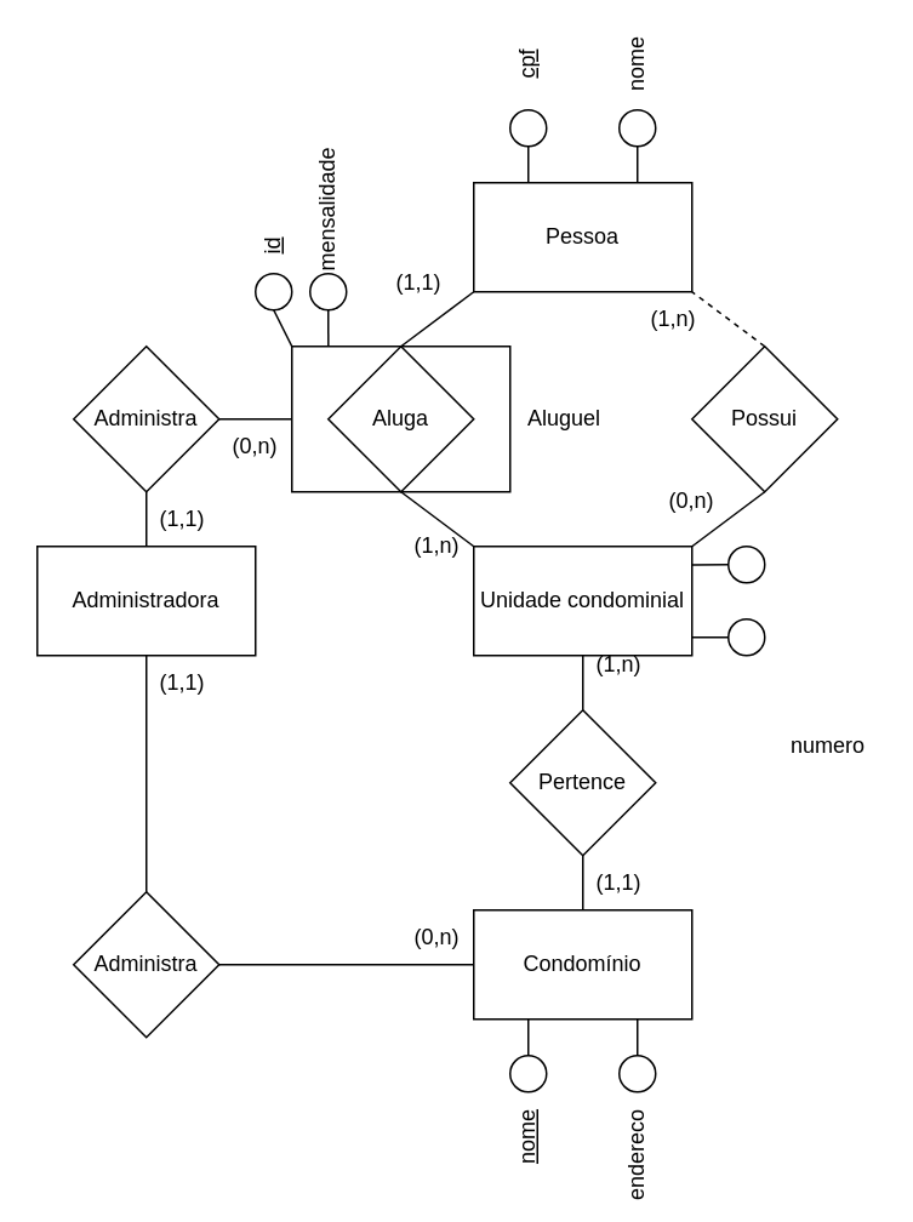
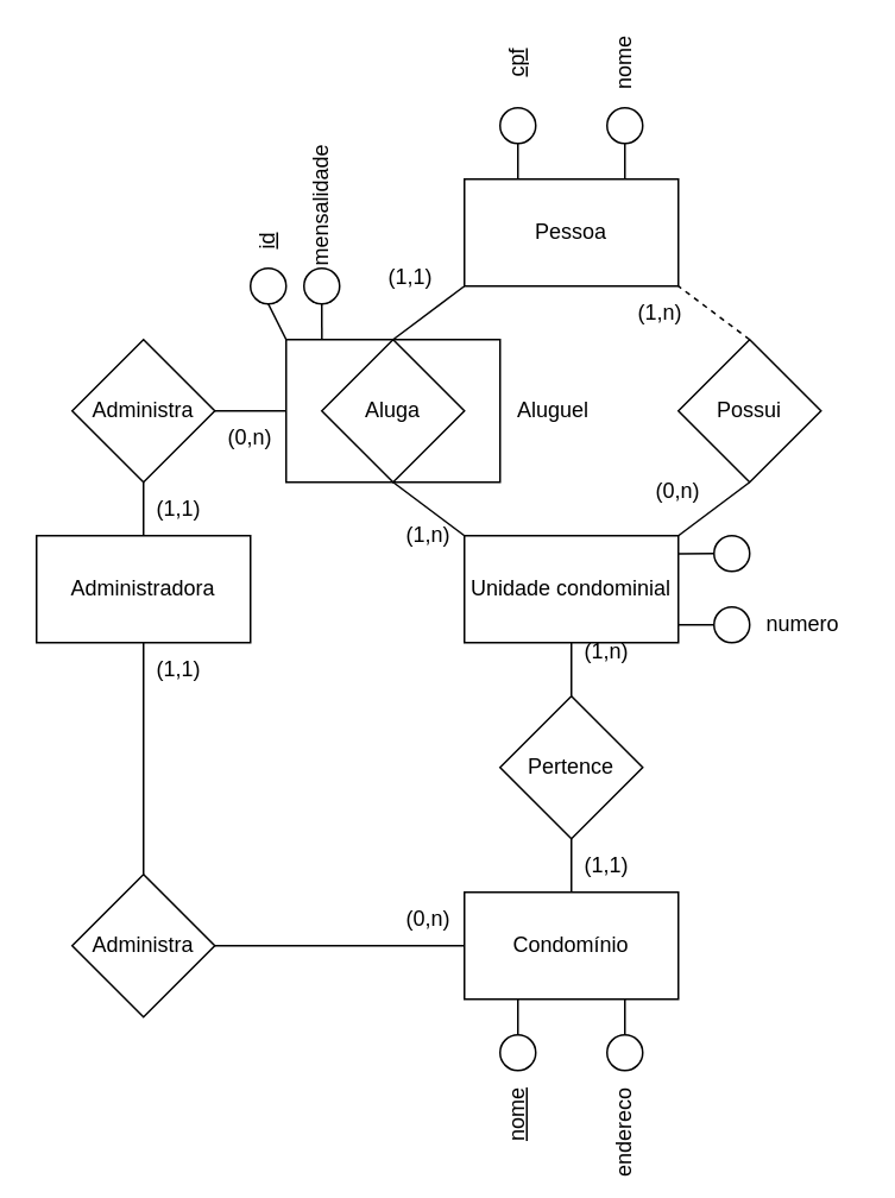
  <mxCell id="0" />
  <mxCell id="1" parent="0" />
  <mxCell id="2" value="" style="rounded=0;whiteSpace=wrap;html=1;" parent="1" vertex="1"><mxGeometry x="160" y="190" width="120" height="80" as="geometry" /></mxCell>
  <mxCell id="3" value="Pessoa" style="rounded=0;whiteSpace=wrap;html=1;" parent="1" vertex="1"><mxGeometry x="260" y="100" width="120" height="60" as="geometry" /></mxCell>
  <mxCell id="4" value="Aluga" style="rhombus;whiteSpace=wrap;html=1;" parent="1" vertex="1"><mxGeometry x="180" y="190" width="80" height="80" as="geometry" /></mxCell>
  <mxCell id="5" value="" style="endArrow=none;html=1;rounded=0;exitX=0.5;exitY=0;exitDx=0;exitDy=0;" parent="1" source="4" edge="1"><mxGeometry width="50" height="50" relative="1" as="geometry"><mxPoint x="210" y="210" as="sourcePoint" /><mxPoint x="260" y="160" as="targetPoint" /></mxGeometry></mxCell>
  <mxCell id="6" value="Possui" style="rhombus;whiteSpace=wrap;html=1;" parent="1" vertex="1"><mxGeometry x="380" y="190" width="80" height="80" as="geometry" /></mxCell>
  <mxCell id="7" value="" style="endArrow=none;html=1;rounded=0;entryX=1;entryY=1;entryDx=0;entryDy=0;exitX=0.5;exitY=0;exitDx=0;exitDy=0;dashed=1;" parent="1" source="6" target="3" edge="1"><mxGeometry width="50" height="50" relative="1" as="geometry"><mxPoint x="340" y="220" as="sourcePoint" /><mxPoint x="390" y="170" as="targetPoint" /></mxGeometry></mxCell>
  <mxCell id="8" value="Unidade condominial" style="rounded=0;whiteSpace=wrap;html=1;" parent="1" vertex="1"><mxGeometry x="260" y="300" width="120" height="60" as="geometry" /></mxCell>
  <mxCell id="9" value="" style="endArrow=none;html=1;rounded=0;exitX=0;exitY=0;exitDx=0;exitDy=0;" parent="1" source="8" edge="1"><mxGeometry width="50" height="50" relative="1" as="geometry"><mxPoint x="170" y="320" as="sourcePoint" /><mxPoint x="220" y="270" as="targetPoint" /></mxGeometry></mxCell>
  <mxCell id="10" value="" style="endArrow=none;html=1;rounded=0;entryX=0.5;entryY=1;entryDx=0;entryDy=0;" parent="1" target="6" edge="1"><mxGeometry width="50" height="50" relative="1" as="geometry"><mxPoint x="380" y="300" as="sourcePoint" /><mxPoint x="430" y="250" as="targetPoint" /></mxGeometry></mxCell>
  <mxCell id="11" value="(1,n)" style="text;html=1;strokeColor=none;fillColor=none;align=center;verticalAlign=middle;whiteSpace=wrap;rounded=0;" parent="1" vertex="1"><mxGeometry x="340" y="160" width="60" height="30" as="geometry" /></mxCell>
  <mxCell id="12" value="(1,1)" style="text;html=1;strokeColor=none;fillColor=none;align=center;verticalAlign=middle;whiteSpace=wrap;rounded=0;" parent="1" vertex="1"><mxGeometry x="200" y="140" width="60" height="30" as="geometry" /></mxCell>
  <mxCell id="13" value="Pertence" style="rhombus;whiteSpace=wrap;html=1;" parent="1" vertex="1"><mxGeometry x="280" y="390" width="80" height="80" as="geometry" /></mxCell>
  <mxCell id="14" value="" style="endArrow=none;html=1;rounded=0;exitX=0.5;exitY=0;exitDx=0;exitDy=0;" parent="1" source="13" edge="1"><mxGeometry width="50" height="50" relative="1" as="geometry"><mxPoint x="270" y="410" as="sourcePoint" /><mxPoint x="320" y="360" as="targetPoint" /></mxGeometry></mxCell>
  <mxCell id="15" value="Condomínio" style="rounded=0;whiteSpace=wrap;html=1;" parent="1" vertex="1"><mxGeometry x="260" y="500" width="120" height="60" as="geometry" /></mxCell>
  <mxCell id="16" value="" style="endArrow=none;html=1;rounded=0;exitX=0.5;exitY=0;exitDx=0;exitDy=0;" parent="1" source="15" edge="1"><mxGeometry width="50" height="50" relative="1" as="geometry"><mxPoint x="270" y="520" as="sourcePoint" /><mxPoint x="320" y="470" as="targetPoint" /></mxGeometry></mxCell>
  <mxCell id="17" value="(1,n)" style="text;html=1;strokeColor=none;fillColor=none;align=center;verticalAlign=middle;whiteSpace=wrap;rounded=0;" parent="1" vertex="1"><mxGeometry x="310" y="350" width="60" height="30" as="geometry" /></mxCell>
  <mxCell id="18" value="Administradora" style="rounded=0;whiteSpace=wrap;html=1;" parent="1" vertex="1"><mxGeometry x="20" y="300" width="120" height="60" as="geometry" /></mxCell>
  <mxCell id="19" value="Administra" style="rhombus;whiteSpace=wrap;html=1;" parent="1" vertex="1"><mxGeometry x="40" y="190" width="80" height="80" as="geometry" /></mxCell>
  <mxCell id="20" value="Administra" style="rhombus;whiteSpace=wrap;html=1;" parent="1" vertex="1"><mxGeometry x="40" y="490" width="80" height="80" as="geometry" /></mxCell>
  <mxCell id="21" value="" style="endArrow=none;html=1;rounded=0;entryX=0.5;entryY=1;entryDx=0;entryDy=0;exitX=0.5;exitY=0;exitDx=0;exitDy=0;" parent="1" source="20" target="18" edge="1"><mxGeometry width="50" height="50" relative="1" as="geometry"><mxPoint x="90" y="490" as="sourcePoint" /><mxPoint x="140" y="440" as="targetPoint" /></mxGeometry></mxCell>
  <mxCell id="22" value="" style="endArrow=none;html=1;rounded=0;entryX=0;entryY=0.5;entryDx=0;entryDy=0;" parent="1" target="15" edge="1"><mxGeometry width="50" height="50" relative="1" as="geometry"><mxPoint x="120" y="530" as="sourcePoint" /><mxPoint x="170" y="480" as="targetPoint" /></mxGeometry></mxCell>
  <mxCell id="23" value="" style="endArrow=none;html=1;rounded=0;exitX=0.5;exitY=0;exitDx=0;exitDy=0;" parent="1" source="18" edge="1"><mxGeometry width="50" height="50" relative="1" as="geometry"><mxPoint x="30" y="320" as="sourcePoint" /><mxPoint x="80" y="270" as="targetPoint" /></mxGeometry></mxCell>
  <mxCell id="24" value="" style="endArrow=none;html=1;rounded=0;entryX=0;entryY=0.5;entryDx=0;entryDy=0;" parent="1" target="2" edge="1"><mxGeometry width="50" height="50" relative="1" as="geometry"><mxPoint x="120" y="230" as="sourcePoint" /><mxPoint x="170" y="180" as="targetPoint" /></mxGeometry></mxCell>
  <mxCell id="25" value="(0,n)" style="text;html=1;strokeColor=none;fillColor=none;align=center;verticalAlign=middle;whiteSpace=wrap;rounded=0;" parent="1" vertex="1"><mxGeometry x="110" y="230" width="60" height="30" as="geometry" /></mxCell>
  <mxCell id="26" value="(0,n)" style="text;html=1;strokeColor=none;fillColor=none;align=center;verticalAlign=middle;whiteSpace=wrap;rounded=0;" parent="1" vertex="1"><mxGeometry x="210" y="500" width="60" height="30" as="geometry" /></mxCell>
  <mxCell id="27" value="" style="ellipse;whiteSpace=wrap;html=1;aspect=fixed;" parent="1" vertex="1"><mxGeometry x="280" y="580" width="20" height="20" as="geometry" /></mxCell>
  <mxCell id="28" value="" style="ellipse;whiteSpace=wrap;html=1;aspect=fixed;" parent="1" vertex="1"><mxGeometry x="340" y="580" width="20" height="20" as="geometry" /></mxCell>
  <mxCell id="29" value="" style="endArrow=none;html=1;rounded=0;exitX=0.5;exitY=0;exitDx=0;exitDy=0;" parent="1" source="27" edge="1"><mxGeometry width="50" height="50" relative="1" as="geometry"><mxPoint x="240" y="610" as="sourcePoint" /><mxPoint x="290" y="560" as="targetPoint" /></mxGeometry></mxCell>
  <mxCell id="30" value="" style="endArrow=none;html=1;rounded=0;exitX=0.5;exitY=0;exitDx=0;exitDy=0;" parent="1" source="28" edge="1"><mxGeometry width="50" height="50" relative="1" as="geometry"><mxPoint x="300" y="610" as="sourcePoint" /><mxPoint x="350" y="560" as="targetPoint" /></mxGeometry></mxCell>
  <mxCell id="31" value="endereco" style="text;html=1;strokeColor=none;fillColor=none;align=center;verticalAlign=middle;whiteSpace=wrap;rounded=0;rotation=-90;" parent="1" vertex="1"><mxGeometry x="320" y="620" width="60" height="30" as="geometry" /></mxCell>
  <mxCell id="32" value="&lt;u&gt;nome&lt;/u&gt;" style="text;html=1;strokeColor=none;fillColor=none;align=center;verticalAlign=middle;whiteSpace=wrap;rounded=0;rotation=-90;" parent="1" vertex="1"><mxGeometry x="260" y="610" width="60" height="30" as="geometry" /></mxCell>
  <mxCell id="33" value="" style="ellipse;whiteSpace=wrap;html=1;aspect=fixed;" parent="1" vertex="1"><mxGeometry x="280" y="60" width="20" height="20" as="geometry" /></mxCell>
  <mxCell id="34" value="" style="ellipse;whiteSpace=wrap;html=1;aspect=fixed;" parent="1" vertex="1"><mxGeometry x="340" y="60" width="20" height="20" as="geometry" /></mxCell>
  <mxCell id="35" value="" style="endArrow=none;html=1;rounded=0;entryX=0.5;entryY=1;entryDx=0;entryDy=0;" parent="1" target="33" edge="1"><mxGeometry width="50" height="50" relative="1" as="geometry"><mxPoint x="290" y="100" as="sourcePoint" /><mxPoint x="340" y="50" as="targetPoint" /></mxGeometry></mxCell>
  <mxCell id="36" value="" style="endArrow=none;html=1;rounded=0;entryX=0.5;entryY=1;entryDx=0;entryDy=0;" parent="1" target="34" edge="1"><mxGeometry width="50" height="50" relative="1" as="geometry"><mxPoint x="350" y="100" as="sourcePoint" /><mxPoint x="400" y="50" as="targetPoint" /></mxGeometry></mxCell>
  <mxCell id="37" value="&lt;u&gt;cpf&lt;/u&gt;" style="text;html=1;strokeColor=none;fillColor=none;align=center;verticalAlign=middle;whiteSpace=wrap;rounded=0;rotation=-90;" parent="1" vertex="1"><mxGeometry x="260" y="20" width="60" height="30" as="geometry" /></mxCell>
  <mxCell id="38" value="nome" style="text;html=1;strokeColor=none;fillColor=none;align=center;verticalAlign=middle;whiteSpace=wrap;rounded=0;rotation=-90;" parent="1" vertex="1"><mxGeometry x="320" y="20" width="60" height="30" as="geometry" /></mxCell>
  <mxCell id="39" value="" style="ellipse;whiteSpace=wrap;html=1;aspect=fixed;" parent="1" vertex="1"><mxGeometry x="400" y="300" width="20" height="20" as="geometry" /></mxCell>
  <mxCell id="40" value="" style="ellipse;whiteSpace=wrap;html=1;aspect=fixed;" parent="1" vertex="1"><mxGeometry x="400" y="340" width="20" height="20" as="geometry" /></mxCell>
  <mxCell id="41" value="" style="endArrow=none;html=1;rounded=0;entryX=0;entryY=0.5;entryDx=0;entryDy=0;" parent="1" target="40" edge="1"><mxGeometry width="50" height="50" relative="1" as="geometry"><mxPoint x="380" y="350" as="sourcePoint" /><mxPoint x="430" y="300" as="targetPoint" /></mxGeometry></mxCell>
  <mxCell id="42" value="" style="endArrow=none;html=1;rounded=0;exitX=0.999;exitY=0.169;exitDx=0;exitDy=0;exitPerimeter=0;" parent="1" source="8" edge="1"><mxGeometry width="50" height="50" relative="1" as="geometry"><mxPoint x="350" y="360" as="sourcePoint" /><mxPoint x="400" y="310" as="targetPoint" /></mxGeometry></mxCell>
- <mxCell id="43" value="numero" style="text;html=1;strokeColor=none;fillColor=none;align=center;verticalAlign=middle;whiteSpace=wrap;rounded=0;" parent="1" vertex="1"><mxGeometry x="425" y="395" width="60" height="30" as="geometry" /></mxCell>
+ <mxCell id="43" value="numero" style="text;html=1;strokeColor=none;fillColor=none;align=center;verticalAlign=middle;whiteSpace=wrap;rounded=0;" parent="1" vertex="1"><mxGeometry x="420" y="335" width="60" height="30" as="geometry" /></mxCell>
  <mxCell id="44" value="Aluguel" style="text;html=1;strokeColor=none;fillColor=none;align=center;verticalAlign=middle;whiteSpace=wrap;rounded=0;" parent="1" vertex="1"><mxGeometry x="280" y="215" width="60" height="30" as="geometry" /></mxCell>
  <mxCell id="45" value="" style="ellipse;whiteSpace=wrap;html=1;aspect=fixed;" parent="1" vertex="1"><mxGeometry x="170" y="150" width="20" height="20" as="geometry" /></mxCell>
  <mxCell id="46" value="" style="ellipse;whiteSpace=wrap;html=1;aspect=fixed;" parent="1" vertex="1"><mxGeometry x="140" y="150" width="20" height="20" as="geometry" /></mxCell>
  <mxCell id="47" value="" style="endArrow=none;html=1;rounded=0;exitX=0.167;exitY=0;exitDx=0;exitDy=0;exitPerimeter=0;" parent="1" source="2" edge="1"><mxGeometry width="50" height="50" relative="1" as="geometry"><mxPoint x="130" y="220" as="sourcePoint" /><mxPoint x="180" y="170" as="targetPoint" /></mxGeometry></mxCell>
  <mxCell id="48" value="" style="endArrow=none;html=1;rounded=0;exitX=0;exitY=0;exitDx=0;exitDy=0;entryX=0.5;entryY=1;entryDx=0;entryDy=0;" parent="1" source="2" target="46" edge="1"><mxGeometry width="50" height="50" relative="1" as="geometry"><mxPoint x="100" y="220" as="sourcePoint" /><mxPoint x="150" y="170" as="targetPoint" /></mxGeometry></mxCell>
  <mxCell id="49" value="mensalidade" style="text;html=1;strokeColor=none;fillColor=none;align=center;verticalAlign=middle;whiteSpace=wrap;rounded=0;rotation=-90;" parent="1" vertex="1"><mxGeometry x="150" y="100" width="60" height="30" as="geometry" /></mxCell>
  <mxCell id="50" value="&lt;u&gt;id&lt;/u&gt;" style="text;html=1;strokeColor=none;fillColor=none;align=center;verticalAlign=middle;whiteSpace=wrap;rounded=0;rotation=-90;" parent="1" vertex="1"><mxGeometry x="120" y="120" width="60" height="30" as="geometry" /></mxCell>
  <mxCell id="51" value="(1,1)" style="text;html=1;strokeColor=none;fillColor=none;align=center;verticalAlign=middle;whiteSpace=wrap;rounded=0;" vertex="1" parent="1"><mxGeometry x="70" y="270" width="60" height="30" as="geometry" /></mxCell>
  <mxCell id="52" value="(1,1)" style="text;html=1;strokeColor=none;fillColor=none;align=center;verticalAlign=middle;whiteSpace=wrap;rounded=0;" vertex="1" parent="1"><mxGeometry x="70" y="360" width="60" height="30" as="geometry" /></mxCell>
  <mxCell id="53" value="(1,1)" style="text;html=1;strokeColor=none;fillColor=none;align=center;verticalAlign=middle;whiteSpace=wrap;rounded=0;" vertex="1" parent="1"><mxGeometry x="310" y="470" width="60" height="30" as="geometry" /></mxCell>
  <mxCell id="54" value="(1,n)" style="text;html=1;strokeColor=none;fillColor=none;align=center;verticalAlign=middle;whiteSpace=wrap;rounded=0;" vertex="1" parent="1"><mxGeometry x="210" y="285" width="60" height="30" as="geometry" /></mxCell>
  <mxCell id="55" value="(0,n)" style="text;html=1;strokeColor=none;fillColor=none;align=center;verticalAlign=middle;whiteSpace=wrap;rounded=0;" vertex="1" parent="1"><mxGeometry x="350" y="260" width="60" height="30" as="geometry" /></mxCell>
